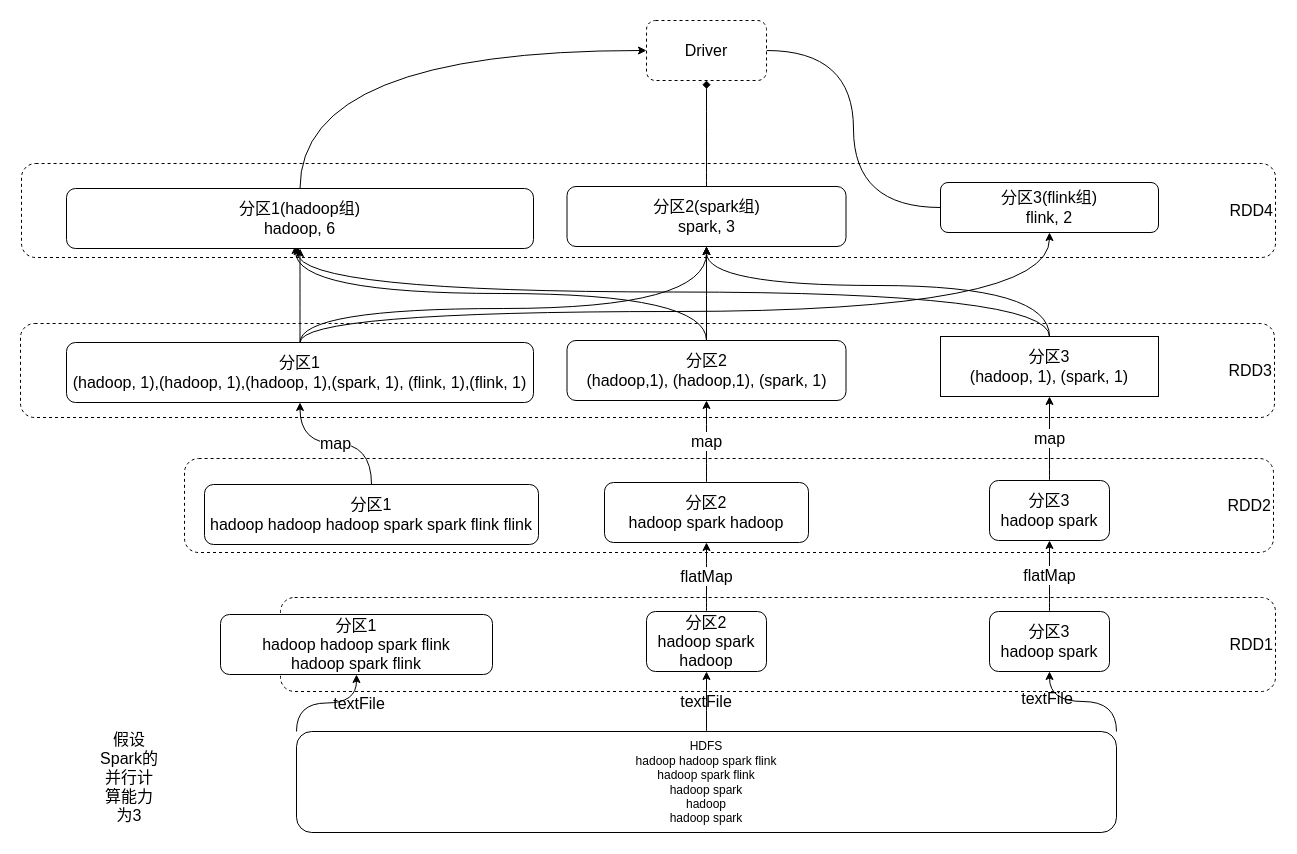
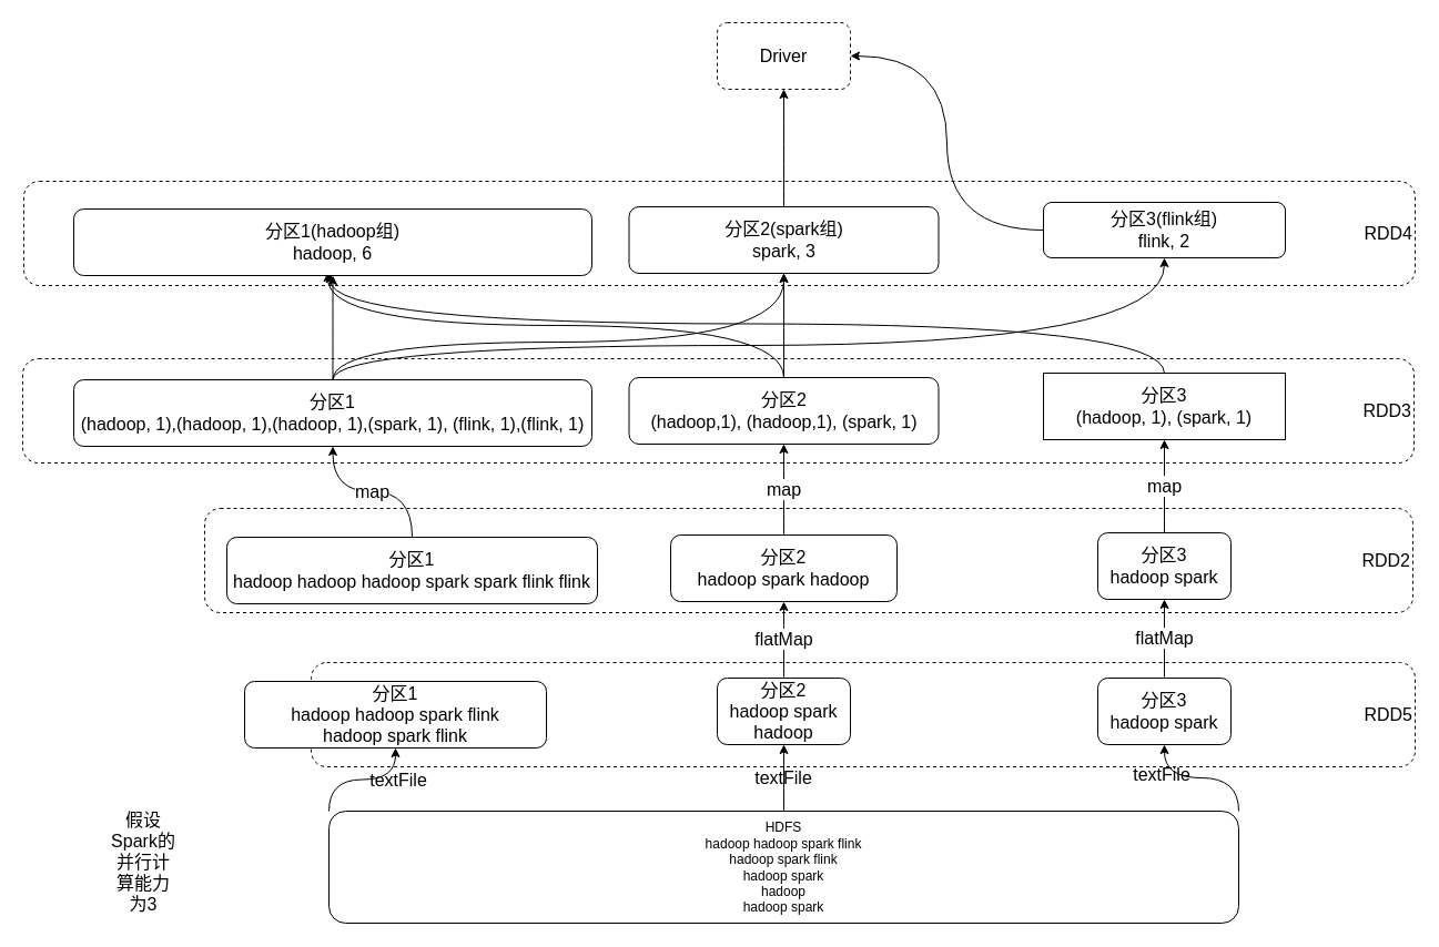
  <mxCell id="0" />
  <mxCell id="1" parent="0" />
  <mxCell id="2" value="RDD4" style="rounded=1;whiteSpace=wrap;html=1;fontSize=16;align=right;dashed=1;" vertex="1" parent="1"><mxGeometry x="21" y="163" width="1254" height="94" as="geometry" /></mxCell>
  <mxCell id="3" value="RDD3" style="rounded=1;whiteSpace=wrap;html=1;fontSize=16;align=right;dashed=1;" vertex="1" parent="1"><mxGeometry x="20" y="323" width="1254" height="94" as="geometry" /></mxCell>
  <mxCell id="4" value="RDD2" style="rounded=1;whiteSpace=wrap;html=1;fontSize=16;align=right;dashed=1;" vertex="1" parent="1"><mxGeometry x="184" y="458" width="1089" height="94" as="geometry" /></mxCell>
- <mxCell id="5" value="RDD1" style="rounded=1;whiteSpace=wrap;html=1;fontSize=16;align=right;dashed=1;" vertex="1" parent="1"><mxGeometry x="280" y="597" width="995" height="94" as="geometry" /></mxCell>
+ <mxCell id="5" value="RDD5" style="rounded=1;whiteSpace=wrap;html=1;fontSize=16;align=right;dashed=1;" vertex="1" parent="1"><mxGeometry x="280" y="597" width="995" height="94" as="geometry" /></mxCell>
  <mxCell id="6" style="edgeStyle=orthogonalEdgeStyle;curved=1;orthogonalLoop=1;jettySize=auto;html=1;exitX=0;exitY=0;exitDx=0;exitDy=0;entryX=0.5;entryY=1;entryDx=0;entryDy=0;fontSize=16;" edge="1" parent="1" source="9" target="11"><mxGeometry relative="1" as="geometry" /></mxCell>
  <mxCell id="7" style="edgeStyle=orthogonalEdgeStyle;curved=1;orthogonalLoop=1;jettySize=auto;html=1;exitX=0.5;exitY=0;exitDx=0;exitDy=0;entryX=0.5;entryY=1;entryDx=0;entryDy=0;fontSize=16;" edge="1" parent="1" source="9" target="13"><mxGeometry relative="1" as="geometry" /></mxCell>
  <mxCell id="8" style="edgeStyle=orthogonalEdgeStyle;curved=1;orthogonalLoop=1;jettySize=auto;html=1;exitX=1;exitY=0;exitDx=0;exitDy=0;entryX=0.5;entryY=1;entryDx=0;entryDy=0;fontSize=16;" edge="1" parent="1" source="9" target="15"><mxGeometry relative="1" as="geometry" /></mxCell>
  <mxCell id="9" value="HDFS&lt;br&gt;hadoop hadoop spark flink&lt;br&gt;hadoop spark flink&lt;br&gt;hadoop spark&lt;br&gt;hadoop&lt;br&gt;hadoop spark" style="rounded=1;whiteSpace=wrap;html=1;" vertex="1" parent="1"><mxGeometry x="296" y="731" width="820" height="101" as="geometry" /></mxCell>
  <mxCell id="10" value="假设Spark的并行计算能力为3" style="text;html=1;strokeColor=none;fillColor=none;align=center;verticalAlign=middle;whiteSpace=wrap;rounded=0;fontSize=16;" vertex="1" parent="1"><mxGeometry x="99" y="762" width="60" height="30" as="geometry" /></mxCell>
  <mxCell id="11" value="分区1&lt;br&gt;hadoop hadoop spark flink&lt;br&gt;hadoop spark flink" style="rounded=1;whiteSpace=wrap;html=1;fontSize=16;" vertex="1" parent="1"><mxGeometry x="220" y="614" width="272" height="60" as="geometry" /></mxCell>
  <mxCell id="12" value="flatMap" style="edgeStyle=orthogonalEdgeStyle;curved=1;orthogonalLoop=1;jettySize=auto;html=1;fontSize=16;" edge="1" parent="1" source="13" target="22"><mxGeometry relative="1" as="geometry" /></mxCell>
  <mxCell id="13" value="分区2&lt;br&gt;hadoop spark&lt;br&gt;hadoop" style="rounded=1;whiteSpace=wrap;html=1;fontSize=16;" vertex="1" parent="1"><mxGeometry x="646" y="611" width="120" height="60" as="geometry" /></mxCell>
  <mxCell id="14" value="flatMap" style="edgeStyle=orthogonalEdgeStyle;curved=1;orthogonalLoop=1;jettySize=auto;html=1;entryX=0.5;entryY=1;entryDx=0;entryDy=0;fontSize=16;" edge="1" parent="1" source="15" target="24"><mxGeometry relative="1" as="geometry" /></mxCell>
  <mxCell id="15" value="分区3&lt;br&gt;hadoop spark" style="rounded=1;whiteSpace=wrap;html=1;fontSize=16;" vertex="1" parent="1"><mxGeometry x="989" y="611" width="120" height="60" as="geometry" /></mxCell>
  <mxCell id="16" value="textFile" style="text;html=1;strokeColor=none;fillColor=none;align=center;verticalAlign=middle;whiteSpace=wrap;rounded=0;fontSize=16;" vertex="1" parent="1"><mxGeometry x="329" y="688" width="60" height="30" as="geometry" /></mxCell>
  <mxCell id="17" value="textFile" style="text;html=1;strokeColor=none;fillColor=none;align=center;verticalAlign=middle;whiteSpace=wrap;rounded=0;fontSize=16;" vertex="1" parent="1"><mxGeometry x="676" y="686" width="60" height="30" as="geometry" /></mxCell>
  <mxCell id="18" value="textFile" style="text;html=1;strokeColor=none;fillColor=none;align=center;verticalAlign=middle;whiteSpace=wrap;rounded=0;fontSize=16;" vertex="1" parent="1"><mxGeometry x="1017" y="683" width="60" height="30" as="geometry" /></mxCell>
  <mxCell id="19" value="map" style="edgeStyle=orthogonalEdgeStyle;curved=1;orthogonalLoop=1;jettySize=auto;html=1;exitX=0.5;exitY=0;exitDx=0;exitDy=0;entryX=0.5;entryY=1;entryDx=0;entryDy=0;fontSize=16;" edge="1" parent="1" source="20" target="28"><mxGeometry relative="1" as="geometry" /></mxCell>
  <mxCell id="20" value="分区1&lt;br&gt;hadoop hadoop hadoop spark spark flink flink" style="rounded=1;whiteSpace=wrap;html=1;fontSize=16;" vertex="1" parent="1"><mxGeometry x="204" y="484" width="334" height="60" as="geometry" /></mxCell>
  <mxCell id="21" value="map" style="edgeStyle=orthogonalEdgeStyle;curved=1;orthogonalLoop=1;jettySize=auto;html=1;entryX=0.5;entryY=1;entryDx=0;entryDy=0;fontSize=16;" edge="1" parent="1" source="22" target="31"><mxGeometry relative="1" as="geometry" /></mxCell>
  <mxCell id="22" value="分区2&lt;br&gt;hadoop spark hadoop" style="rounded=1;whiteSpace=wrap;html=1;fontSize=16;" vertex="1" parent="1"><mxGeometry x="604" y="482" width="204" height="60" as="geometry" /></mxCell>
  <mxCell id="23" value="map" style="edgeStyle=orthogonalEdgeStyle;curved=1;orthogonalLoop=1;jettySize=auto;html=1;exitX=0.5;exitY=0;exitDx=0;exitDy=0;entryX=0.5;entryY=1;entryDx=0;entryDy=0;fontSize=16;" edge="1" parent="1" source="24" target="34"><mxGeometry relative="1" as="geometry" /></mxCell>
  <mxCell id="24" value="分区3&lt;br&gt;hadoop spark" style="rounded=1;whiteSpace=wrap;html=1;fontSize=16;" vertex="1" parent="1"><mxGeometry x="989" y="480" width="120" height="60" as="geometry" /></mxCell>
  <mxCell id="25" style="edgeStyle=orthogonalEdgeStyle;curved=1;orthogonalLoop=1;jettySize=auto;html=1;entryX=0.5;entryY=1;entryDx=0;entryDy=0;fontSize=16;" edge="1" parent="1" source="28" target="36"><mxGeometry relative="1" as="geometry" /></mxCell>
  <mxCell id="26" style="edgeStyle=orthogonalEdgeStyle;curved=1;orthogonalLoop=1;jettySize=auto;html=1;fontSize=16;" edge="1" parent="1" source="28" target="38"><mxGeometry relative="1" as="geometry"><Array as="points"><mxPoint x="300" y="308" /><mxPoint x="706" y="308" /></Array></mxGeometry></mxCell>
  <mxCell id="27" style="edgeStyle=orthogonalEdgeStyle;curved=1;orthogonalLoop=1;jettySize=auto;html=1;fontSize=16;" edge="1" parent="1" source="28" target="40"><mxGeometry relative="1" as="geometry"><Array as="points"><mxPoint x="300" y="311" /><mxPoint x="1049" y="311" /></Array></mxGeometry></mxCell>
  <mxCell id="28" value="分区1&lt;br&gt;(hadoop, 1),(hadoop, 1),(hadoop, 1),(spark, 1), (flink, 1),(flink, 1)" style="rounded=1;whiteSpace=wrap;html=1;fontSize=16;" vertex="1" parent="1"><mxGeometry x="66" y="342" width="467" height="60" as="geometry" /></mxCell>
  <mxCell id="29" style="edgeStyle=orthogonalEdgeStyle;curved=1;orthogonalLoop=1;jettySize=auto;html=1;exitX=0.5;exitY=0;exitDx=0;exitDy=0;fontSize=16;" edge="1" parent="1" source="31"><mxGeometry relative="1" as="geometry"><mxPoint x="295" y="245" as="targetPoint" /></mxGeometry></mxCell>
  <mxCell id="30" style="edgeStyle=orthogonalEdgeStyle;curved=1;orthogonalLoop=1;jettySize=auto;html=1;fontSize=16;" edge="1" parent="1" source="31"><mxGeometry relative="1" as="geometry"><mxPoint x="706" y="246" as="targetPoint" /></mxGeometry></mxCell>
  <mxCell id="31" value="分区2&lt;br&gt;(hadoop,1), (hadoop,1), (spark, 1)" style="rounded=1;whiteSpace=wrap;html=1;fontSize=16;" vertex="1" parent="1"><mxGeometry x="566.5" y="340" width="279" height="60" as="geometry" /></mxCell>
  <mxCell id="32" style="edgeStyle=orthogonalEdgeStyle;curved=1;orthogonalLoop=1;jettySize=auto;html=1;exitX=0.5;exitY=0;exitDx=0;exitDy=0;fontSize=16;" edge="1" parent="1" source="34"><mxGeometry relative="1" as="geometry"><mxPoint x="297" y="246" as="targetPoint" /></mxGeometry></mxCell>
- <mxCell id="33" style="edgeStyle=orthogonalEdgeStyle;curved=1;orthogonalLoop=1;jettySize=auto;html=1;fontSize=16;" edge="1" parent="1" source="34" target="38"><mxGeometry relative="1" as="geometry"><Array as="points"><mxPoint x="1049" y="285" /><mxPoint x="706" y="285" /></Array></mxGeometry></mxCell>
  <mxCell id="34" value="分区3&lt;br&gt;(hadoop, 1), (spark, 1)" style="whiteSpace=wrap;html=1;fontSize=16;rounded=0;" vertex="1" parent="1"><mxGeometry x="940" y="336" width="218" height="60" as="geometry" /></mxCell>
- <mxCell id="35" style="edgeStyle=orthogonalEdgeStyle;curved=1;orthogonalLoop=1;jettySize=auto;html=1;exitX=0.5;exitY=0;exitDx=0;exitDy=0;entryX=0;entryY=0.5;entryDx=0;entryDy=0;fontSize=16;" edge="1" parent="1" source="36" target="41"><mxGeometry relative="1" as="geometry" /></mxCell>
  <mxCell id="36" value="分区1(hadoop组)&lt;br&gt;hadoop, 6" style="rounded=1;whiteSpace=wrap;html=1;fontSize=16;" vertex="1" parent="1"><mxGeometry x="66" y="188" width="467" height="60" as="geometry" /></mxCell>
- <mxCell id="37" style="edgeStyle=orthogonalEdgeStyle;curved=1;orthogonalLoop=1;jettySize=auto;html=1;entryX=0.5;entryY=1;entryDx=0;entryDy=0;fontSize=16;endArrow=diamond;" edge="1" parent="1" source="38" target="41"><mxGeometry relative="1" as="geometry" /></mxCell>
+ <mxCell id="37" style="edgeStyle=orthogonalEdgeStyle;curved=1;orthogonalLoop=1;jettySize=auto;html=1;entryX=0.5;entryY=1;entryDx=0;entryDy=0;fontSize=16;" edge="1" parent="1" source="38" target="41"><mxGeometry relative="1" as="geometry" /></mxCell>
  <mxCell id="38" value="分区2(spark组)&lt;br&gt;spark, 3" style="rounded=1;whiteSpace=wrap;html=1;fontSize=16;" vertex="1" parent="1"><mxGeometry x="566.5" y="186" width="279" height="60" as="geometry" /></mxCell>
- <mxCell id="39" style="edgeStyle=orthogonalEdgeStyle;curved=1;orthogonalLoop=1;jettySize=auto;html=1;entryX=1;entryY=0.5;entryDx=0;entryDy=0;fontSize=16;endArrow=none;" edge="1" parent="1" source="40" target="41"><mxGeometry relative="1" as="geometry" /></mxCell>
+ <mxCell id="39" style="edgeStyle=orthogonalEdgeStyle;curved=1;orthogonalLoop=1;jettySize=auto;html=1;entryX=1;entryY=0.5;entryDx=0;entryDy=0;fontSize=16;" edge="1" parent="1" source="40" target="41"><mxGeometry relative="1" as="geometry" /></mxCell>
  <mxCell id="40" value="分区3(flink组)&lt;br&gt;flink, 2" style="rounded=1;whiteSpace=wrap;html=1;fontSize=16;" vertex="1" parent="1"><mxGeometry x="940" y="182" width="218" height="50" as="geometry" /></mxCell>
  <mxCell id="41" value="Driver" style="rounded=1;whiteSpace=wrap;html=1;dashed=1;fontSize=16;" vertex="1" parent="1"><mxGeometry x="646" y="20" width="120" height="60" as="geometry" /></mxCell>
